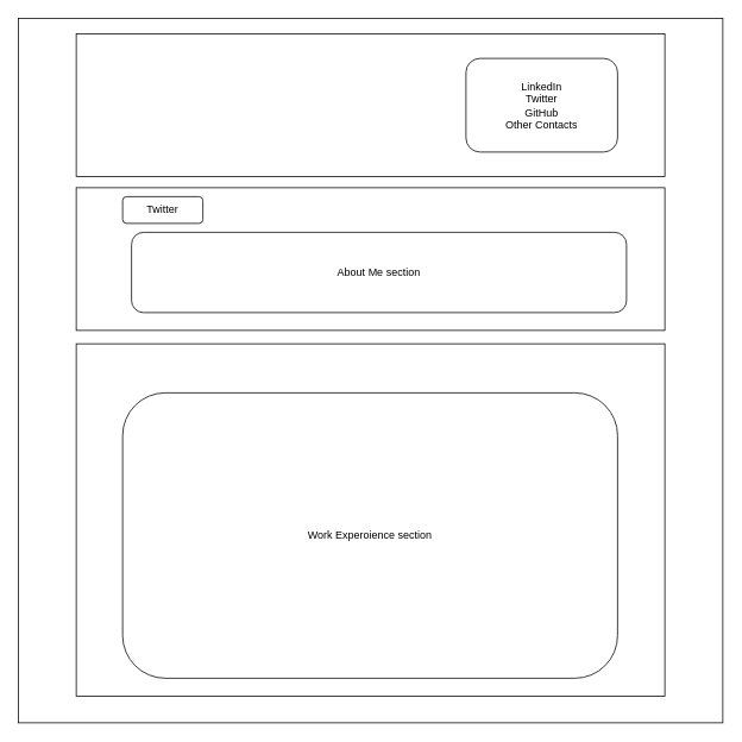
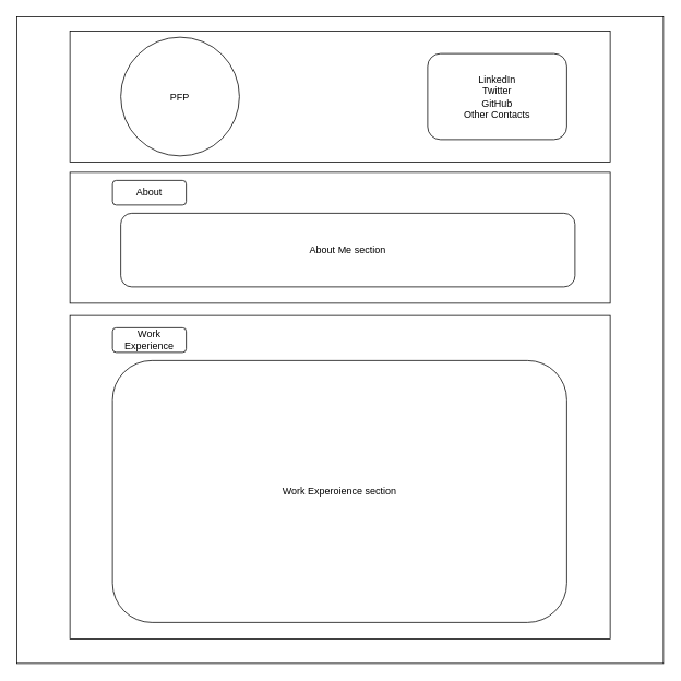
  <mxCell id="0" />
  <mxCell id="1" parent="0" />
  <mxCell id="2" value="" style="whiteSpace=wrap;html=1;aspect=fixed;" vertex="1" parent="1"><mxGeometry x="20" y="20" width="790" height="790" as="geometry" /></mxCell>
  <mxCell id="3" value="" style="rounded=0;whiteSpace=wrap;html=1;" vertex="1" parent="1"><mxGeometry x="85" y="37.5" width="660" height="160" as="geometry" /></mxCell>
+ <mxCell id="4" value="PFP" style="ellipse;whiteSpace=wrap;html=1;aspect=fixed;" vertex="1" parent="1"><mxGeometry x="147" y="45" width="145" height="145" as="geometry" /></mxCell>
  <mxCell id="5" value="" style="rounded=0;whiteSpace=wrap;html=1;" vertex="1" parent="1"><mxGeometry x="85" y="210" width="660" height="160" as="geometry" /></mxCell>
- <mxCell id="6" value="Twitter" style="rounded=1;whiteSpace=wrap;html=1;" vertex="1" parent="1"><mxGeometry x="137" y="220" width="90" height="30" as="geometry" /></mxCell>
+ <mxCell id="6" value="About" style="rounded=1;whiteSpace=wrap;html=1;" vertex="1" parent="1"><mxGeometry x="137" y="220" width="90" height="30" as="geometry" /></mxCell>
  <mxCell id="7" value="About Me section" style="rounded=1;whiteSpace=wrap;html=1;" vertex="1" parent="1"><mxGeometry x="147" y="260" width="555" height="90" as="geometry" /></mxCell>
  <mxCell id="8" value="" style="rounded=0;whiteSpace=wrap;html=1;" vertex="1" parent="1"><mxGeometry x="85" y="385" width="660" height="395" as="geometry" /></mxCell>
  <mxCell id="9" value="Work Experoience section" style="rounded=1;whiteSpace=wrap;html=1;" vertex="1" parent="1"><mxGeometry x="137" y="440" width="555" height="320" as="geometry" /></mxCell>
+ <mxCell id="10" value="Work Experience" style="rounded=1;whiteSpace=wrap;html=1;" vertex="1" parent="1"><mxGeometry x="137" y="400" width="90" height="30" as="geometry" /></mxCell>
  <mxCell id="11" value="LinkedIn&lt;div&gt;Twitter&lt;/div&gt;&lt;div&gt;GitHub&lt;/div&gt;&lt;div&gt;Other Contacts&lt;/div&gt;" style="rounded=1;whiteSpace=wrap;html=1;" vertex="1" parent="1"><mxGeometry x="522" y="65" width="170" height="105" as="geometry" /></mxCell>
